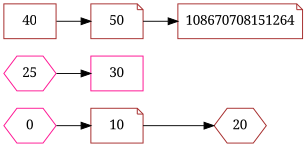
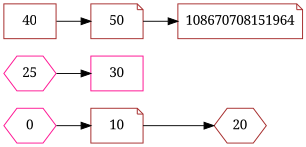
  digraph {
    fontname="Noto Serif"
    rankdir=LR
    node [color=brown fontname="Noto Serif" shape=hexagon]
    edge [fontname="Noto Serif"]
    n1 [color=deeppink label=0]
    n2 [label=10 shape=note]
    n3 [label=20]
    n4 [color=deeppink label=25]
    n5 [color=deeppink label=30 shape=box]
    n6 [label=40 shape=box]
    n7 [label=50 shape=note]
-   108670708151264 [shape=note]
+   108670708151264 [shape=note label=108670708151964]
    n1 -> n2
    n2 -> n3
    n4 -> n5
    n6 -> n7
    n7 -> 108670708151264
  }
